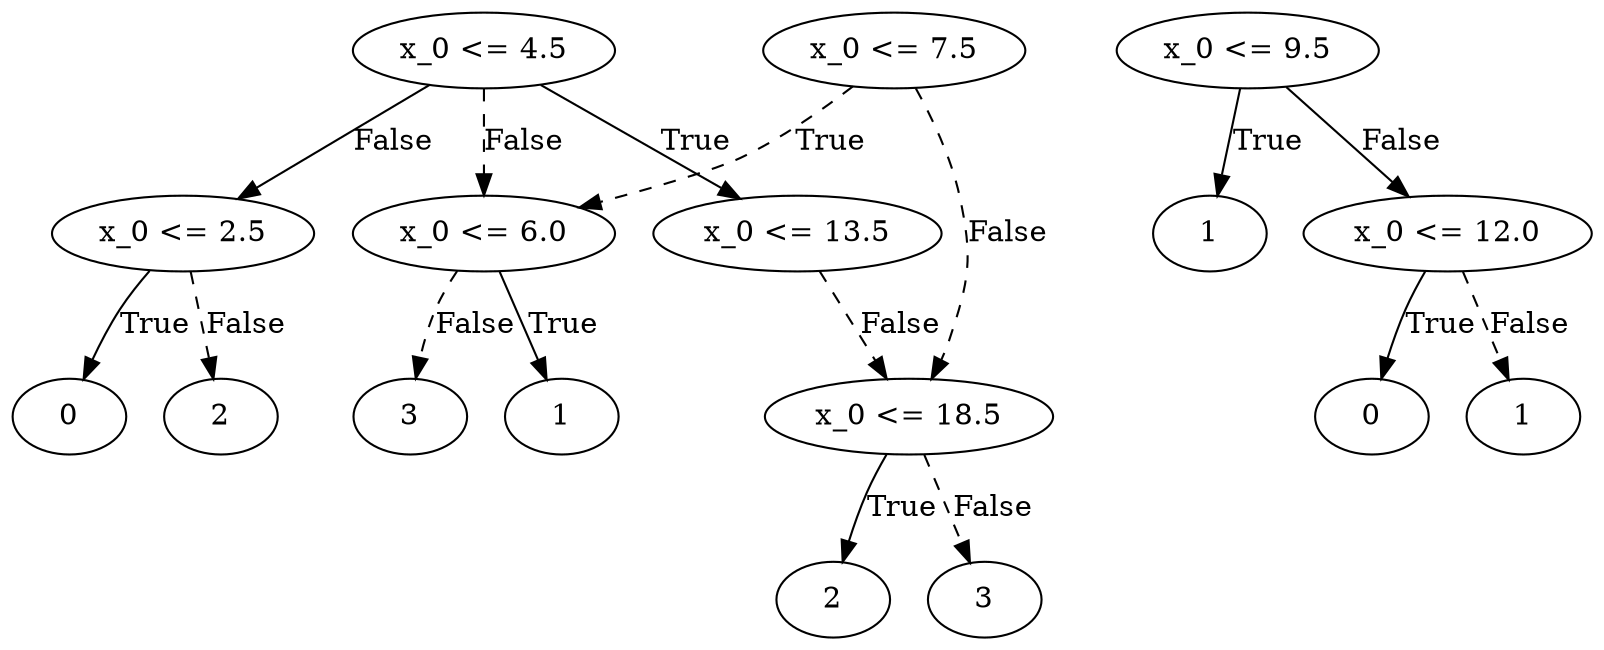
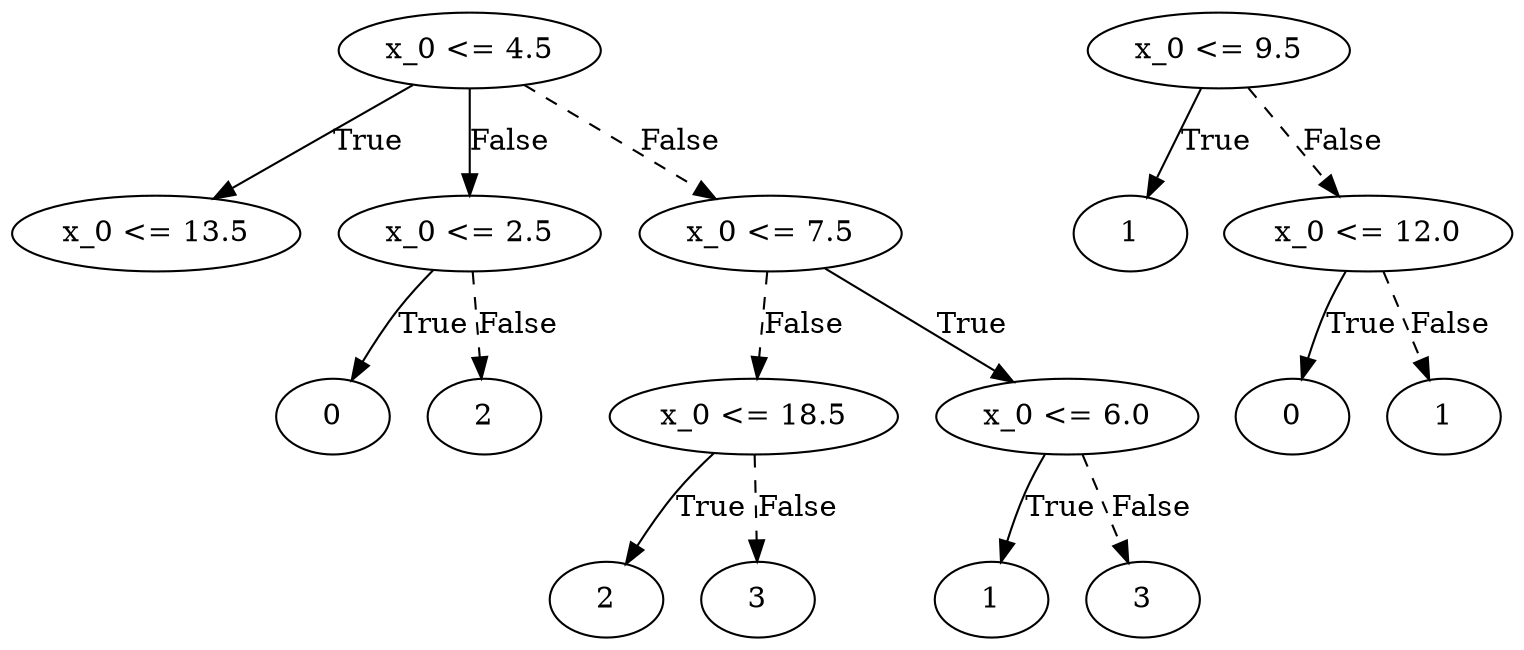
  digraph {
    n1 [label="x_0 <= 13.5"]
    n2 [label="x_0 <= 18.5"]
    n3 [label="x_0 <= 4.5"]
    n4 [label="x_0 <= 2.5"]
    n5 [label="x_0 <= 7.5"]
    n6 [label=2]
    n7 [label=3]
    n8 [label=0]
    n9 [label=2]
    n10 [label="x_0 <= 6.0"]
    n11 [label=1]
    n12 [label=3]
    n13 [label="x_0 <= 9.5"]
    n14 [label=1]
    n15 [label="x_0 <= 12.0"]
    n16 [label=0]
    n17 [label=1]
-   n1 -> n2 [label=False style=dashed]
    n2 -> n6 [label=True]
    n2 -> n7 [label=False style=dashed]
    n3 -> n1 [label=True]
    n3 -> n4 [label=False]
-   n3 -> n10 [label=False style=dashed]
+   n3 -> n5 [label=False style=dashed]
    n4 -> n8 [label=True]
    n4 -> n9 [label=False style=dashed]
    n5 -> n2 [label=False style=dashed]
-   n5 -> n10 [label=True style=dashed]
+   n5 -> n10 [label=True]
    n10 -> n11 [label=True]
    n10 -> n12 [label=False style=dashed]
    n13 -> n14 [label=True]
-   n13 -> n15 [label=False style=solid]
+   n13 -> n15 [label=False style=dashed]
    n15 -> n16 [label=True]
    n15 -> n17 [label=False style=dashed]
  }
